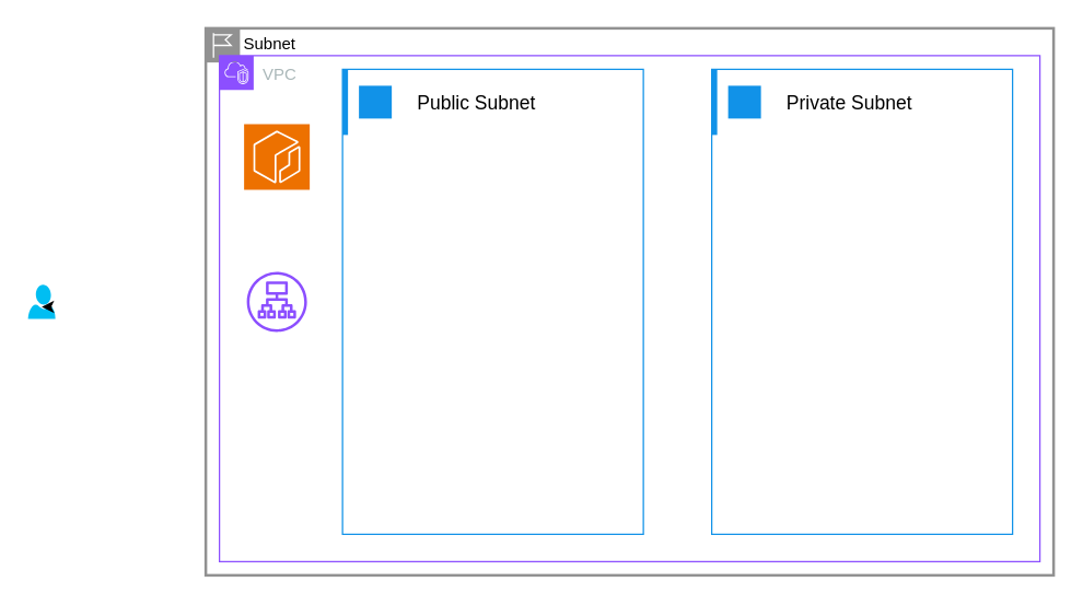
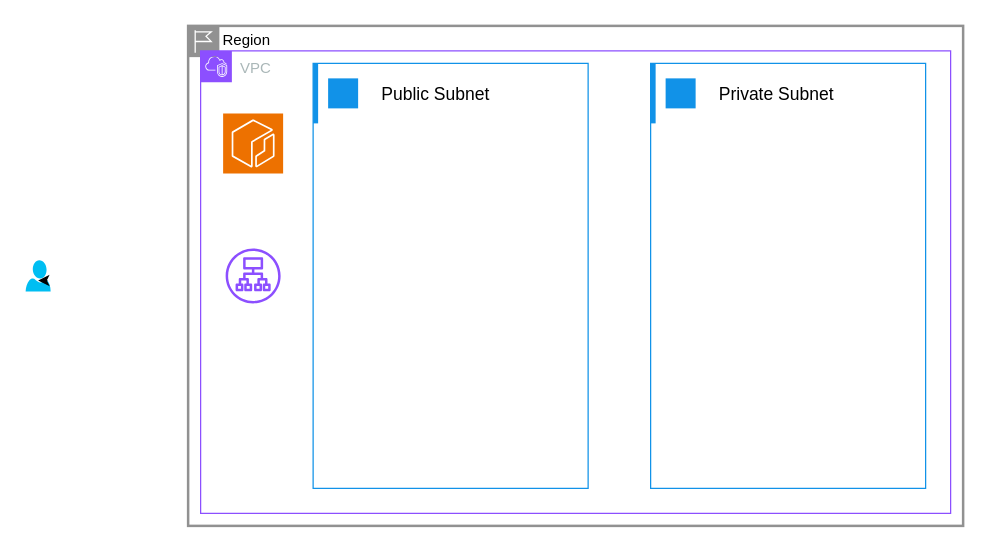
  <mxCell id="0" />
  <mxCell id="1" parent="0" />
  <mxCell id="2" value="" style="verticalLabelPosition=bottom;html=1;verticalAlign=top;align=center;strokeColor=none;fillColor=#00BEF2;shape=mxgraph.azure.user;" vertex="1" parent="1"><mxGeometry x="20" y="207.5" width="20" height="25" as="geometry" /></mxCell>
- <mxCell id="3" value="Subnet" style="shape=mxgraph.ibm.box;prType=region;fontStyle=0;verticalAlign=top;align=left;spacingLeft=32;spacingTop=4;fillColor=none;rounded=0;whiteSpace=wrap;html=1;strokeColor=#919191;strokeWidth=2;dashed=0;container=1;spacing=-4;collapsible=0;expand=0;recursiveResize=0;" vertex="1" parent="1"><mxGeometry x="150" y="20" width="620" height="400" as="geometry" /></mxCell>
+ <mxCell id="3" value="Region" style="shape=mxgraph.ibm.box;prType=region;fontStyle=0;verticalAlign=top;align=left;spacingLeft=32;spacingTop=4;fillColor=none;rounded=0;whiteSpace=wrap;html=1;strokeColor=#919191;strokeWidth=2;dashed=0;container=1;spacing=-4;collapsible=0;expand=0;recursiveResize=0;" vertex="1" parent="1"><mxGeometry x="150" y="20" width="620" height="400" as="geometry" /></mxCell>
  <mxCell id="4" value="" style="container=1;collapsible=0;expand=0;recursiveResize=0;html=1;whiteSpace=wrap;strokeColor=#1192E8;fillColor=none;strokeWidth=1" vertex="1" parent="3"><mxGeometry x="370" y="30" width="220" height="340" as="geometry" /></mxCell>
  <mxCell id="5" value="Private Subnet" style="shape=rect;fillColor=none;aspect=fixed;resizable=0;labelPosition=right;verticalLabelPosition=middle;align=left;verticalAlign=middle;strokeColor=none;part=1;spacingLeft=5;fontSize=14;" vertex="1" parent="4"><mxGeometry width="48" height="48" relative="1" as="geometry" /></mxCell>
  <mxCell id="6" value="" style="fillColor=#1192E8;shape=mxgraph.ibm_cloud.ibm-cloud--subnets;strokeColor=none;dashed=0;outlineConnect=0;html=1;labelPosition=center;verticalLabelPosition=bottom;verticalAlign=top;part=1;movable=0;resizable=0;rotatable=0;" vertex="1" parent="5"><mxGeometry width="24" height="24" relative="1" as="geometry"><mxPoint x="12" y="12" as="offset" /></mxGeometry></mxCell>
  <mxCell id="7" value="" style="shape=rect;fillColor=#1192E8;aspect=fixed;resizable=0;labelPosition=right;verticalLabelPosition=middle;align=left;verticalAlign=middle;strokeColor=none;part=1;spacingLeft=5;fontSize=14;" vertex="1" parent="4"><mxGeometry width="4" height="48" relative="1" as="geometry" /></mxCell>
  <mxCell id="8" value="" style="sketch=0;points=[[0,0,0],[0.25,0,0],[0.5,0,0],[0.75,0,0],[1,0,0],[0,1,0],[0.25,1,0],[0.5,1,0],[0.75,1,0],[1,1,0],[0,0.25,0],[0,0.5,0],[0,0.75,0],[1,0.25,0],[1,0.5,0],[1,0.75,0]];outlineConnect=0;fontColor=#232F3E;fillColor=#ED7100;strokeColor=#ffffff;dashed=0;verticalLabelPosition=bottom;verticalAlign=top;align=center;html=1;fontSize=12;fontStyle=0;aspect=fixed;shape=mxgraph.aws4.resourceIcon;resIcon=mxgraph.aws4.ecr;" vertex="1" parent="3"><mxGeometry x="28" y="70" width="48" height="48" as="geometry" /></mxCell>
  <mxCell id="9" value="VPC" style="points=[[0,0],[0.25,0],[0.5,0],[0.75,0],[1,0],[1,0.25],[1,0.5],[1,0.75],[1,1],[0.75,1],[0.5,1],[0.25,1],[0,1],[0,0.75],[0,0.5],[0,0.25]];outlineConnect=0;gradientColor=none;html=1;whiteSpace=wrap;fontSize=12;fontStyle=0;container=1;pointerEvents=0;collapsible=0;recursiveResize=0;shape=mxgraph.aws4.group;grIcon=mxgraph.aws4.group_vpc2;strokeColor=#8C4FFF;fillColor=none;verticalAlign=top;align=left;spacingLeft=30;fontColor=#AAB7B8;dashed=0;" vertex="1" parent="1"><mxGeometry x="160" y="40" width="600" height="370" as="geometry" /></mxCell>
  <mxCell id="10" value="" style="sketch=0;outlineConnect=0;fontColor=#232F3E;gradientColor=none;fillColor=#8C4FFF;strokeColor=none;dashed=0;verticalLabelPosition=bottom;verticalAlign=top;align=center;html=1;fontSize=12;fontStyle=0;aspect=fixed;pointerEvents=1;shape=mxgraph.aws4.application_load_balancer;" vertex="1" parent="9"><mxGeometry x="20" y="158" width="44" height="44" as="geometry" /></mxCell>
  <mxCell id="11" value="" style="container=1;collapsible=0;expand=0;recursiveResize=0;html=1;whiteSpace=wrap;strokeColor=#1192E8;fillColor=none;strokeWidth=1" vertex="1" parent="1"><mxGeometry x="250" y="50" width="220" height="340" as="geometry" /></mxCell>
  <mxCell id="12" value="Public Subnet" style="shape=rect;fillColor=none;aspect=fixed;resizable=0;labelPosition=right;verticalLabelPosition=middle;align=left;verticalAlign=middle;strokeColor=none;part=1;spacingLeft=5;fontSize=14;" vertex="1" parent="11"><mxGeometry width="48" height="48" relative="1" as="geometry" /></mxCell>
  <mxCell id="13" value="" style="fillColor=#1192E8;shape=mxgraph.ibm_cloud.ibm-cloud--subnets;strokeColor=none;dashed=0;outlineConnect=0;html=1;labelPosition=center;verticalLabelPosition=bottom;verticalAlign=top;part=1;movable=0;resizable=0;rotatable=0;" vertex="1" parent="12"><mxGeometry width="24" height="24" relative="1" as="geometry"><mxPoint x="12" y="12" as="offset" /></mxGeometry></mxCell>
  <mxCell id="14" value="" style="shape=rect;fillColor=#1192E8;aspect=fixed;resizable=0;labelPosition=right;verticalLabelPosition=middle;align=left;verticalAlign=middle;strokeColor=none;part=1;spacingLeft=5;fontSize=14;" vertex="1" parent="11"><mxGeometry width="4" height="48" relative="1" as="geometry" /></mxCell>
  <mxCell id="15" style="edgeStyle=orthogonalEdgeStyle;rounded=0;orthogonalLoop=1;jettySize=auto;html=1;exitX=0.87;exitY=0.65;exitDx=0;exitDy=0;exitPerimeter=0;entryX=0.5;entryY=0.66;entryDx=0;entryDy=0;entryPerimeter=0;" edge="1" parent="1" source="2" target="2"><mxGeometry relative="1" as="geometry" /></mxCell>
